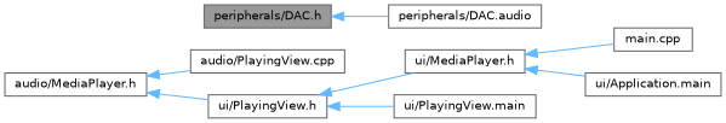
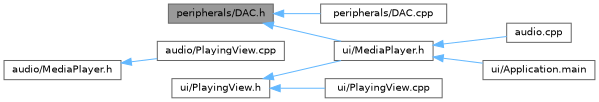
  digraph {
    rankdir=LR
    node [color=grey40 fillcolor=white fontname=Helvetica fontsize=10 shape=box style=filled]
    edge [color=steelblue1 dir=back fontname=Helvetica fontsize=10 labelfontname=Helvetica labelfontsize=10 style=solid]
    n1 [color=gray40 fillcolor=grey60 fontcolor=black height=0.2 label="peripherals/DAC.h" width=0.4]
    n2 [height=0.2 label="ui/MediaPlayer.h" width=0.4]
-   n3 [height=0.2 label="peripherals/DAC.audio" width=0.4]
+   n3 [height=0.2 label="peripherals/DAC.cpp" width=0.4]
    n4 [height=0.2 label="audio/MediaPlayer.h" width=0.4]
    n5 [height=0.2 label="audio/PlayingView.cpp" width=0.4]
    n6 [height=0.2 label="ui/PlayingView.h" width=0.4]
-   n7 [height=0.2 label="main.cpp" width=0.4]
+   n7 [height=0.2 label="audio.cpp" width=0.4]
    n8 [height=0.2 label="ui/Application.main" width=0.4]
-   n9 [height=0.2 label="ui/PlayingView.main" width=0.4]
+   n9 [height=0.2 label="ui/PlayingView.cpp" width=0.4]
+   n1 -> n2
    n1 -> n3
    n2 -> n7
    n2 -> n8
    n4 -> n5
-   n4 -> n6
    n6 -> n2
    n6 -> n9
  }
